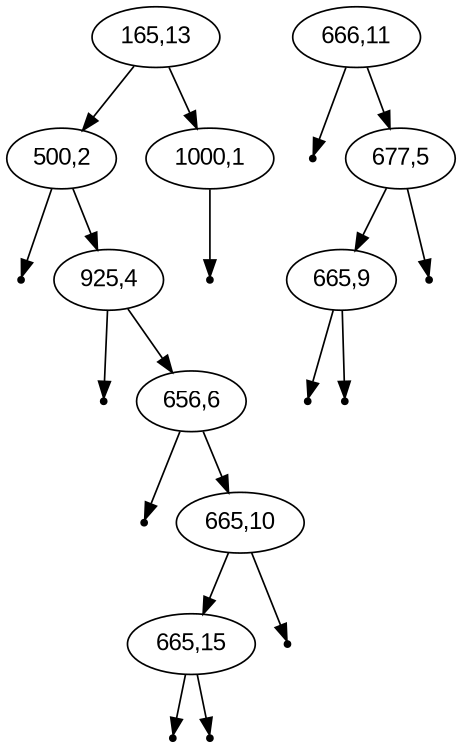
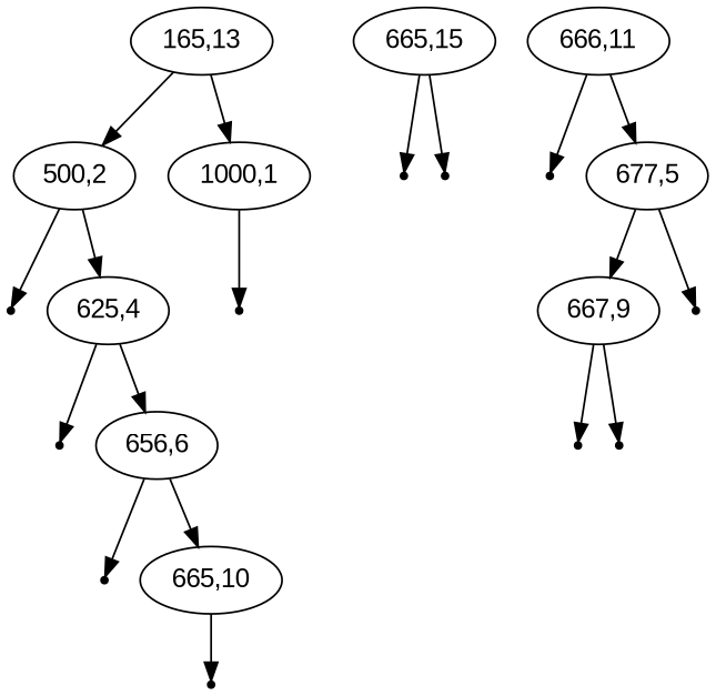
  digraph {
    node [fontname=Arial shape=point]
    n1 [label="165,13" shape=""]
    "500,2" [shape=""]
    "1000,1" [shape=""]
    null17
-   "625,4" [label="925,4" shape=""]
+   "625,4" [shape=""]
    null27
    null18
    "656,6" [shape=""]
    null19
    "665,10" [shape=""]
    "665,15" [shape=""]
    null22
    null20
    null21
    "666,11" [shape=""]
    null23
    n17 [label="677,5" shape=""]
-   "667,9" [label="665,9" shape=""]
+   "667,9" [shape=""]
    null26
    null24
    null25
    n1 -> "500,2"
    n1 -> "1000,1"
    "500,2" -> null17
    "500,2" -> "625,4"
    "1000,1" -> null27
    "625,4" -> null18
    "625,4" -> "656,6"
    "656,6" -> null19
    "656,6" -> "665,10"
-   "665,10" -> "665,15"
    "665,10" -> null22
    "665,15" -> null20
    "665,15" -> null21
    "666,11" -> null23
    "666,11" -> n17
    n17 -> "667,9"
    n17 -> null26
    "667,9" -> null24
    "667,9" -> null25
  }
